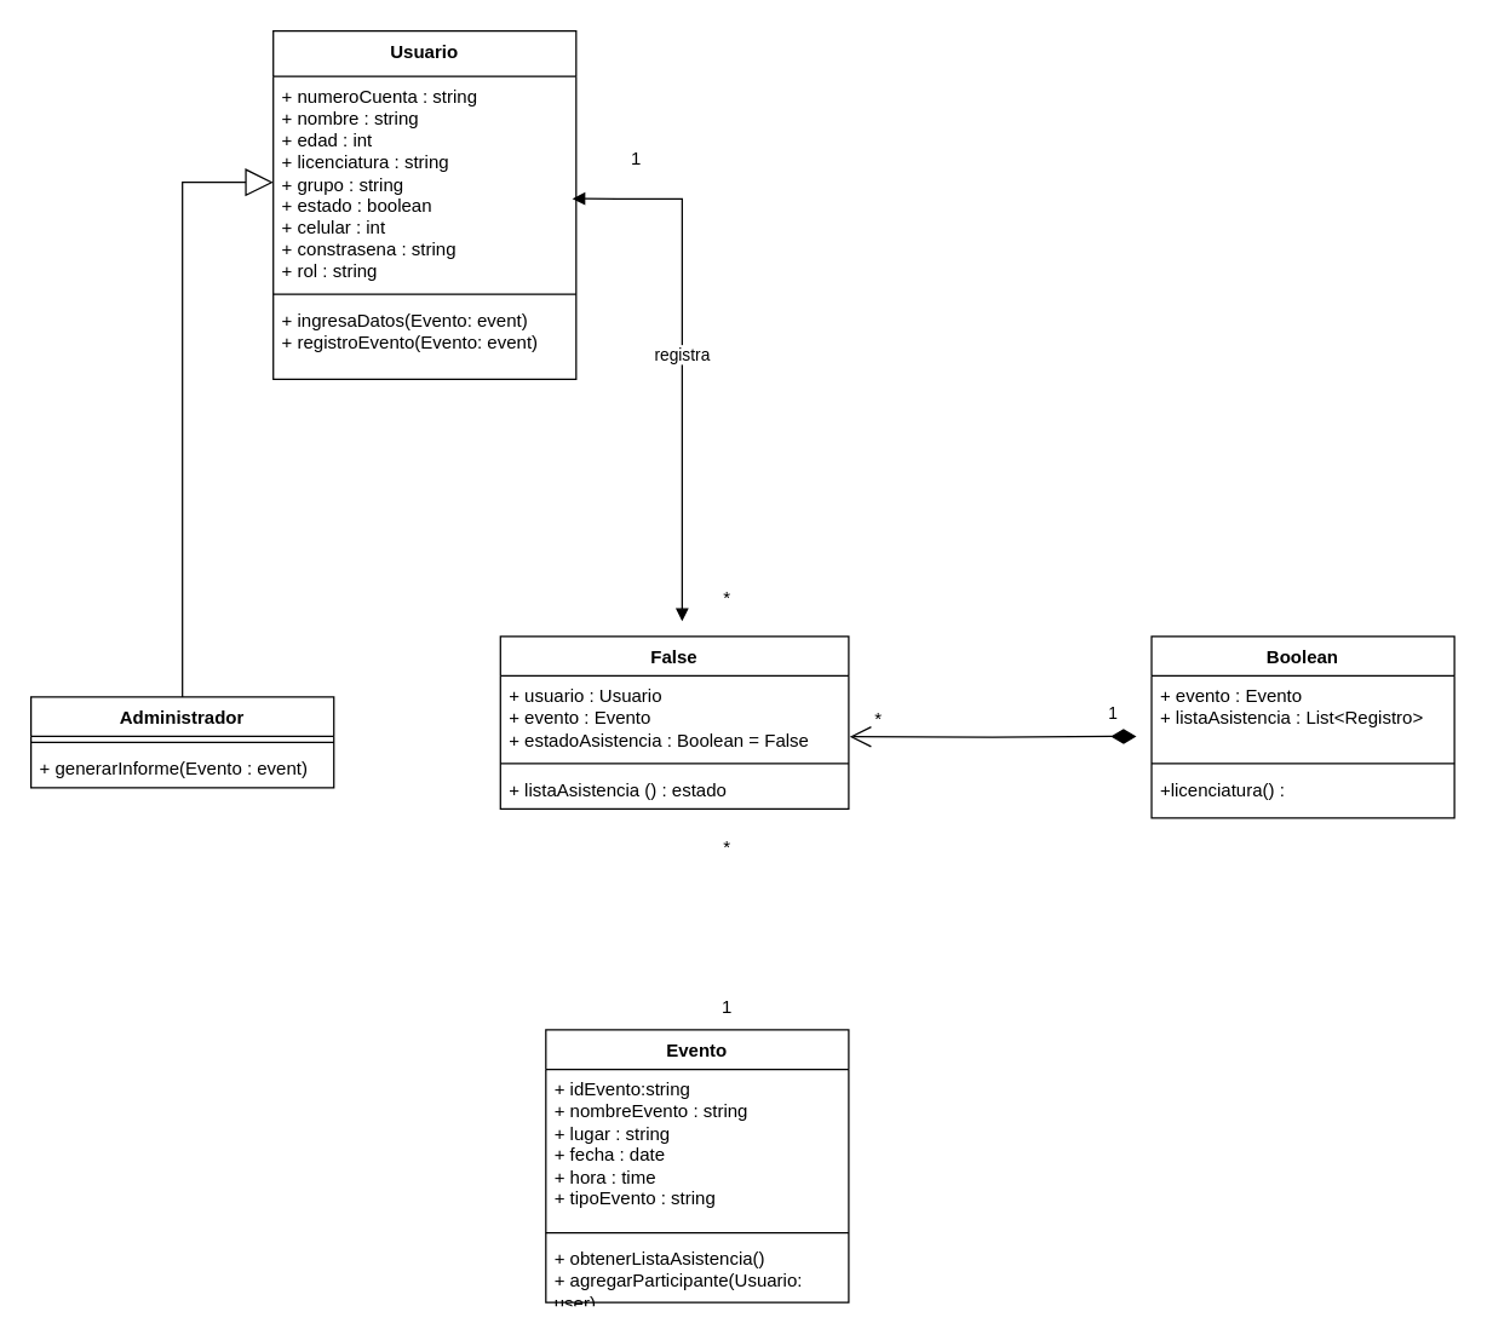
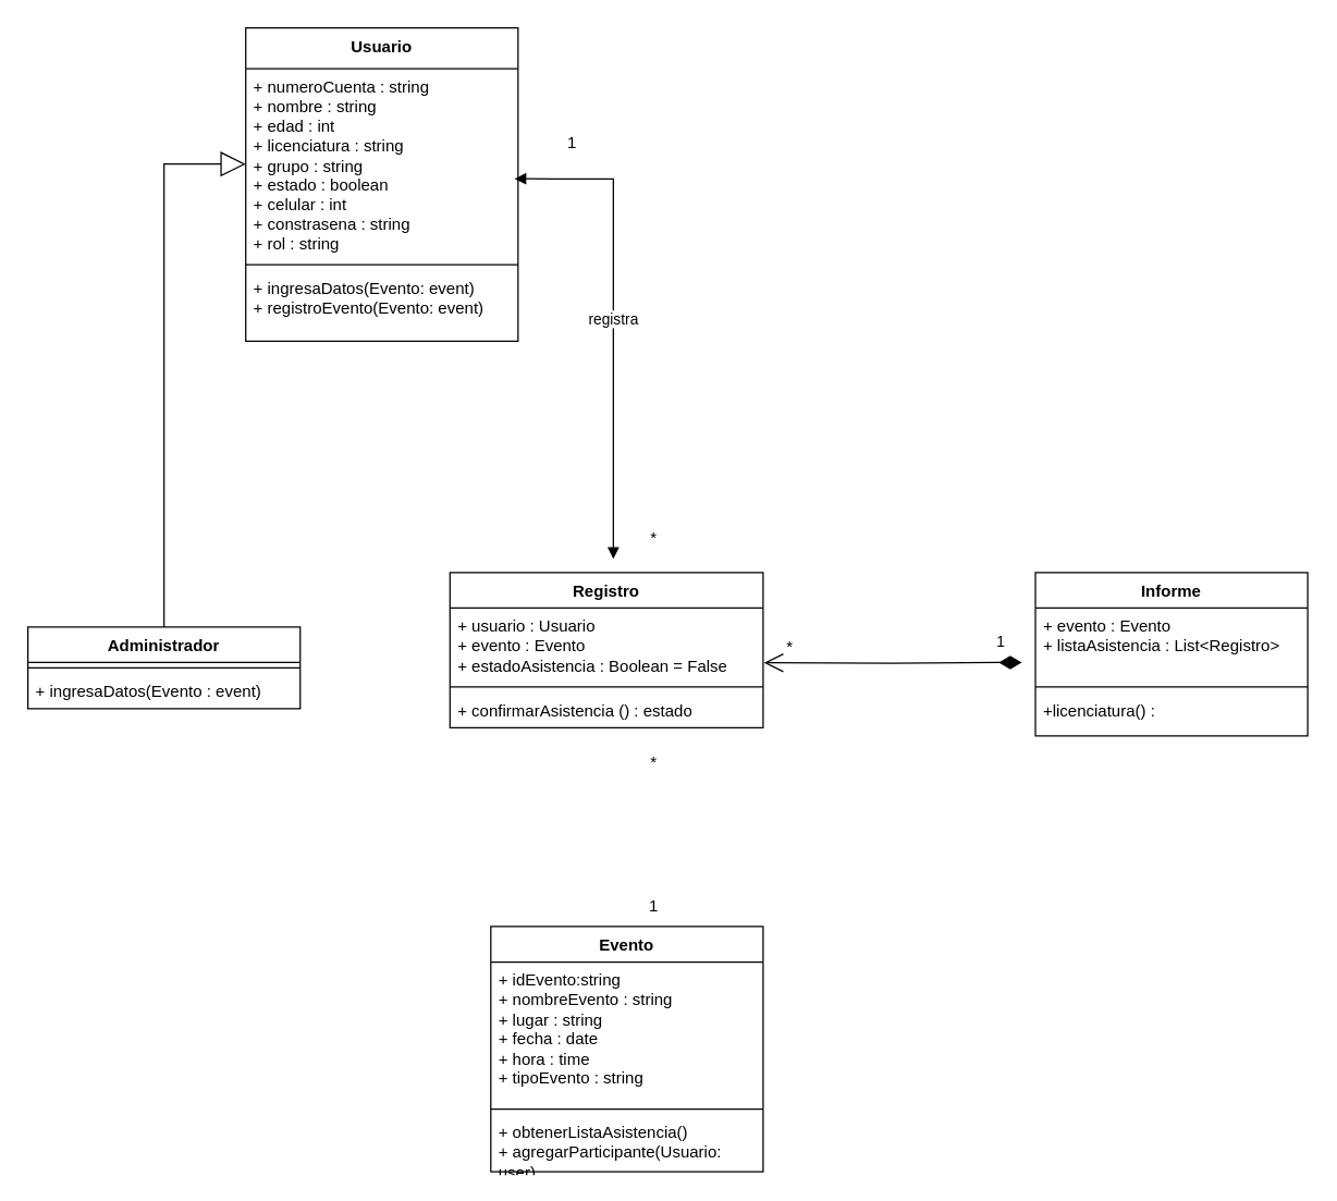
  <mxCell id="0" />
  <mxCell id="1" parent="0" />
  <mxCell id="2" value="Evento" style="swimlane;fontStyle=1;align=center;verticalAlign=top;childLayout=stackLayout;horizontal=1;startSize=26;horizontalStack=0;resizeParent=1;resizeParentMax=0;resizeLast=0;collapsible=1;marginBottom=0;whiteSpace=wrap;html=1;" vertex="1" parent="1"><mxGeometry x="360" y="680" width="200" height="180" as="geometry" /></mxCell>
  <mxCell id="3" value="&lt;div&gt;+ idEvento:string&lt;br&gt;&lt;/div&gt;&lt;div&gt;+ nombreEvento : string&lt;br&gt;&lt;/div&gt;&lt;div&gt;+ lugar : string&lt;br&gt;&lt;/div&gt;&lt;div&gt;+ fecha : date&lt;br&gt;&lt;/div&gt;&lt;div&gt;+ hora : time&lt;br&gt;&lt;/div&gt;&lt;div&gt;+ tipoEvento : string&lt;br&gt;&lt;/div&gt;" style="text;strokeColor=none;fillColor=none;align=left;verticalAlign=top;spacingLeft=4;spacingRight=4;overflow=hidden;rotatable=0;points=[[0,0.5],[1,0.5]];portConstraint=eastwest;whiteSpace=wrap;html=1;" vertex="1" parent="2"><mxGeometry y="26" width="200" height="104" as="geometry" /></mxCell>
  <mxCell id="4" value="" style="line;strokeWidth=1;fillColor=none;align=left;verticalAlign=middle;spacingTop=-1;spacingLeft=3;spacingRight=3;rotatable=0;labelPosition=right;points=[];portConstraint=eastwest;strokeColor=inherit;" vertex="1" parent="2"><mxGeometry y="130" width="200" height="8" as="geometry" /></mxCell>
  <mxCell id="5" value="&lt;div&gt;+ obtenerListaAsistencia()&lt;/div&gt;&lt;div&gt;+ agregarParticipante(Usuario: user)&lt;br&gt;&lt;/div&gt;" style="text;strokeColor=none;fillColor=none;align=left;verticalAlign=top;spacingLeft=4;spacingRight=4;overflow=hidden;rotatable=0;points=[[0,0.5],[1,0.5]];portConstraint=eastwest;whiteSpace=wrap;html=1;" vertex="1" parent="2"><mxGeometry y="138" width="200" height="42" as="geometry" /></mxCell>
- <mxCell id="6" value="Boolean" style="swimlane;fontStyle=1;align=center;verticalAlign=top;childLayout=stackLayout;horizontal=1;startSize=26;horizontalStack=0;resizeParent=1;resizeParentMax=0;resizeLast=0;collapsible=1;marginBottom=0;whiteSpace=wrap;html=1;" vertex="1" parent="1"><mxGeometry x="760" y="420" width="200" height="120" as="geometry" /></mxCell>
+ <mxCell id="6" value="Informe" style="swimlane;fontStyle=1;align=center;verticalAlign=top;childLayout=stackLayout;horizontal=1;startSize=26;horizontalStack=0;resizeParent=1;resizeParentMax=0;resizeLast=0;collapsible=1;marginBottom=0;whiteSpace=wrap;html=1;" vertex="1" parent="1"><mxGeometry x="760" y="420" width="200" height="120" as="geometry" /></mxCell>
  <mxCell id="7" value="&lt;div&gt;+ evento : Evento&lt;/div&gt;&lt;div&gt;+ listaAsistencia : List&amp;lt;Registro&amp;gt;&lt;br&gt;&lt;/div&gt;&lt;div&gt;&lt;br&gt;&lt;/div&gt;" style="text;strokeColor=none;fillColor=none;align=left;verticalAlign=top;spacingLeft=4;spacingRight=4;overflow=hidden;rotatable=0;points=[[0,0.5],[1,0.5]];portConstraint=eastwest;whiteSpace=wrap;html=1;" vertex="1" parent="6"><mxGeometry y="26" width="200" height="54" as="geometry" /></mxCell>
  <mxCell id="8" value="" style="line;strokeWidth=1;fillColor=none;align=left;verticalAlign=middle;spacingTop=-1;spacingLeft=3;spacingRight=3;rotatable=0;labelPosition=right;points=[];portConstraint=eastwest;strokeColor=inherit;" vertex="1" parent="6"><mxGeometry y="80" width="200" height="8" as="geometry" /></mxCell>
  <mxCell id="9" value="+licenciatura() :" style="text;strokeColor=none;fillColor=none;align=left;verticalAlign=top;spacingLeft=4;spacingRight=4;overflow=hidden;rotatable=0;points=[[0,0.5],[1,0.5]];portConstraint=eastwest;whiteSpace=wrap;html=1;" vertex="1" parent="6"><mxGeometry y="88" width="200" height="32" as="geometry" /></mxCell>
  <mxCell id="10" value="Usuario" style="swimlane;fontStyle=1;align=center;verticalAlign=top;childLayout=stackLayout;horizontal=1;startSize=30;horizontalStack=0;resizeParent=1;resizeParentMax=0;resizeLast=0;collapsible=1;marginBottom=0;whiteSpace=wrap;html=1;" vertex="1" parent="1"><mxGeometry x="180" y="20" width="200" height="230" as="geometry" /></mxCell>
  <mxCell id="11" value="&lt;div&gt;+ numeroCuenta : string&lt;br&gt;&lt;/div&gt;&lt;div&gt;+ nombre : string&lt;br&gt;&lt;/div&gt;&lt;div&gt;+ edad : int&lt;br&gt;&lt;/div&gt;&lt;div&gt;+ licenciatura : string&lt;br&gt;&lt;/div&gt;&lt;div&gt;+ grupo : string&lt;br&gt;&lt;/div&gt;&lt;div&gt;+ estado : boolean&lt;br&gt;&lt;/div&gt;&lt;div&gt;+ celular : int&lt;/div&gt;&lt;div&gt;+ constrasena : string&lt;/div&gt;&lt;div&gt;+ rol : string&lt;br&gt;&lt;/div&gt;" style="text;strokeColor=none;fillColor=none;align=left;verticalAlign=top;spacingLeft=4;spacingRight=4;overflow=hidden;rotatable=0;points=[[0,0.5],[1,0.5]];portConstraint=eastwest;whiteSpace=wrap;html=1;" vertex="1" parent="10"><mxGeometry y="30" width="200" height="140" as="geometry" /></mxCell>
  <mxCell id="12" value="" style="line;strokeWidth=1;fillColor=none;align=left;verticalAlign=middle;spacingTop=-1;spacingLeft=3;spacingRight=3;rotatable=0;labelPosition=right;points=[];portConstraint=eastwest;strokeColor=inherit;" vertex="1" parent="10"><mxGeometry y="170" width="200" height="8" as="geometry" /></mxCell>
  <mxCell id="13" value="&lt;div&gt;+ ingresaDatos(Evento: event)&lt;/div&gt;&lt;div&gt;+ registroEvento(Evento: event)&lt;br&gt;&lt;/div&gt;" style="text;strokeColor=none;fillColor=none;align=left;verticalAlign=top;spacingLeft=4;spacingRight=4;overflow=hidden;rotatable=0;points=[[0,0.5],[1,0.5]];portConstraint=eastwest;whiteSpace=wrap;html=1;" vertex="1" parent="10"><mxGeometry y="178" width="200" height="52" as="geometry" /></mxCell>
  <mxCell id="14" value="Administrador" style="swimlane;fontStyle=1;align=center;verticalAlign=top;childLayout=stackLayout;horizontal=1;startSize=26;horizontalStack=0;resizeParent=1;resizeParentMax=0;resizeLast=0;collapsible=1;marginBottom=0;whiteSpace=wrap;html=1;" vertex="1" parent="1"><mxGeometry x="20" y="460" width="200" height="60" as="geometry" /></mxCell>
  <mxCell id="15" value="" style="line;strokeWidth=1;fillColor=none;align=left;verticalAlign=middle;spacingTop=-1;spacingLeft=3;spacingRight=3;rotatable=0;labelPosition=right;points=[];portConstraint=eastwest;strokeColor=inherit;" vertex="1" parent="14"><mxGeometry y="26" width="200" height="8" as="geometry" /></mxCell>
- <mxCell id="16" value="+ generarInforme(Evento : event)" style="text;strokeColor=none;fillColor=none;align=left;verticalAlign=top;spacingLeft=4;spacingRight=4;overflow=hidden;rotatable=0;points=[[0,0.5],[1,0.5]];portConstraint=eastwest;whiteSpace=wrap;html=1;" vertex="1" parent="14"><mxGeometry y="34" width="200" height="26" as="geometry" /></mxCell>
- <mxCell id="17" value="False" style="swimlane;fontStyle=1;align=center;verticalAlign=top;childLayout=stackLayout;horizontal=1;startSize=26;horizontalStack=0;resizeParent=1;resizeParentMax=0;resizeLast=0;collapsible=1;marginBottom=0;whiteSpace=wrap;html=1;" vertex="1" parent="1"><mxGeometry x="330" y="420" width="230" height="114" as="geometry" /></mxCell>
+ <mxCell id="16" value="+ ingresaDatos(Evento : event)" style="text;strokeColor=none;fillColor=none;align=left;verticalAlign=top;spacingLeft=4;spacingRight=4;overflow=hidden;rotatable=0;points=[[0,0.5],[1,0.5]];portConstraint=eastwest;whiteSpace=wrap;html=1;" vertex="1" parent="14"><mxGeometry y="34" width="200" height="26" as="geometry" /></mxCell>
+ <mxCell id="17" value="Registro" style="swimlane;fontStyle=1;align=center;verticalAlign=top;childLayout=stackLayout;horizontal=1;startSize=26;horizontalStack=0;resizeParent=1;resizeParentMax=0;resizeLast=0;collapsible=1;marginBottom=0;whiteSpace=wrap;html=1;" vertex="1" parent="1"><mxGeometry x="330" y="420" width="230" height="114" as="geometry" /></mxCell>
  <mxCell id="18" value="&lt;div&gt;+ usuario : Usuario&lt;/div&gt;&lt;div&gt;+ evento : Evento&lt;/div&gt;&lt;div&gt;+ estadoAsistencia : Boolean = False&lt;br&gt;&lt;/div&gt;&amp;nbsp;" style="text;strokeColor=none;fillColor=none;align=left;verticalAlign=top;spacingLeft=4;spacingRight=4;overflow=hidden;rotatable=0;points=[[0,0.5],[1,0.5]];portConstraint=eastwest;whiteSpace=wrap;html=1;" vertex="1" parent="17"><mxGeometry y="26" width="230" height="54" as="geometry" /></mxCell>
  <mxCell id="19" value="" style="line;strokeWidth=1;fillColor=none;align=left;verticalAlign=middle;spacingTop=-1;spacingLeft=3;spacingRight=3;rotatable=0;labelPosition=right;points=[];portConstraint=eastwest;strokeColor=inherit;" vertex="1" parent="17"><mxGeometry y="80" width="230" height="8" as="geometry" /></mxCell>
- <mxCell id="20" value="+ listaAsistencia () : estado" style="text;strokeColor=none;fillColor=none;align=left;verticalAlign=top;spacingLeft=4;spacingRight=4;overflow=hidden;rotatable=0;points=[[0,0.5],[1,0.5]];portConstraint=eastwest;whiteSpace=wrap;html=1;" vertex="1" parent="17"><mxGeometry y="88" width="230" height="26" as="geometry" /></mxCell>
+ <mxCell id="20" value="+ confirmarAsistencia () : estado" style="text;strokeColor=none;fillColor=none;align=left;verticalAlign=top;spacingLeft=4;spacingRight=4;overflow=hidden;rotatable=0;points=[[0,0.5],[1,0.5]];portConstraint=eastwest;whiteSpace=wrap;html=1;" vertex="1" parent="17"><mxGeometry y="88" width="230" height="26" as="geometry" /></mxCell>
  <mxCell id="21" value="" style="endArrow=block;endSize=16;endFill=0;html=1;rounded=0;entryX=0;entryY=0.5;entryDx=0;entryDy=0;" edge="1" parent="1" source="14" target="11"><mxGeometry width="160" relative="1" as="geometry"><mxPoint x="190" y="580" as="sourcePoint" /><mxPoint x="370" y="400" as="targetPoint" /><Array as="points"><mxPoint x="120" y="120" /></Array></mxGeometry></mxCell>
  <mxCell id="22" value="1" style="text;html=1;align=center;verticalAlign=middle;whiteSpace=wrap;rounded=0;" vertex="1" parent="1"><mxGeometry x="450" y="650" width="60" height="30" as="geometry" /></mxCell>
  <mxCell id="23" value="*" style="text;html=1;align=center;verticalAlign=middle;whiteSpace=wrap;rounded=0;" vertex="1" parent="1"><mxGeometry x="450" y="545" width="60" height="30" as="geometry" /></mxCell>
  <mxCell id="24" value="1" style="text;html=1;align=center;verticalAlign=middle;whiteSpace=wrap;rounded=0;" vertex="1" parent="1"><mxGeometry x="390" y="90" width="60" height="30" as="geometry" /></mxCell>
  <mxCell id="25" value="*" style="text;html=1;align=center;verticalAlign=middle;whiteSpace=wrap;rounded=0;" vertex="1" parent="1"><mxGeometry x="450" y="380" width="60" height="30" as="geometry" /></mxCell>
  <mxCell id="26" value="registra" style="endArrow=block;startArrow=block;endFill=1;startFill=1;html=1;rounded=0;exitX=0.987;exitY=0.577;exitDx=0;exitDy=0;exitPerimeter=0;entryX=0;entryY=1;entryDx=0;entryDy=0;" edge="1" parent="1" source="11" target="25"><mxGeometry width="160" relative="1" as="geometry"><mxPoint x="410" y="200" as="sourcePoint" /><mxPoint x="570" y="200" as="targetPoint" /><Array as="points"><mxPoint x="450" y="131" /></Array></mxGeometry></mxCell>
  <mxCell id="27" value="1" style="endArrow=open;html=1;endSize=12;startArrow=diamondThin;startSize=14;startFill=1;edgeStyle=orthogonalEdgeStyle;align=left;verticalAlign=bottom;rounded=0;entryX=1.003;entryY=0.745;entryDx=0;entryDy=0;entryPerimeter=0;" edge="1" parent="1" target="18"><mxGeometry x="-0.789" y="-6" relative="1" as="geometry"><mxPoint x="750" y="486" as="sourcePoint" /><mxPoint x="840" y="400" as="targetPoint" /><mxPoint as="offset" /></mxGeometry></mxCell>
  <mxCell id="28" value="*" style="text;html=1;align=center;verticalAlign=middle;whiteSpace=wrap;rounded=0;" vertex="1" parent="1"><mxGeometry x="550" y="460" width="60" height="30" as="geometry" /></mxCell>
